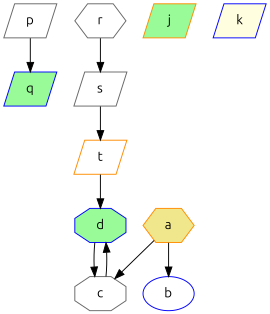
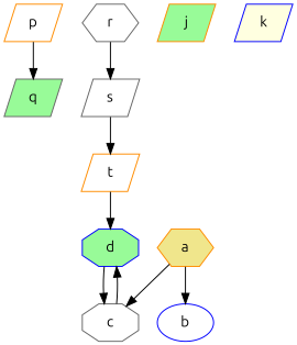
  digraph {
    fontname=Ubuntu
    node [color=gray40 fillcolor=white fontname=Ubuntu shape=parallelogram style=filled]
    edge [fontname=Ubuntu]
-   q [color=blue fillcolor=palegreen]
-   p
+   q [fillcolor=palegreen]
+   p [color=darkorange]
    r [shape=hexagon]
    s
    t [color=darkorange]
    d [color=blue fillcolor=palegreen shape=octagon]
    c [shape=octagon]
    j [color=darkorange fillcolor=palegreen]
    k [color=blue fillcolor=lightyellow]
    a [color=darkorange fillcolor=khaki shape=hexagon]
    b [color=blue shape=ellipse]
    p -> q
    r -> s
    s -> t
    t -> d
    d -> c
    c -> d
    a -> c
    a -> b
  }
